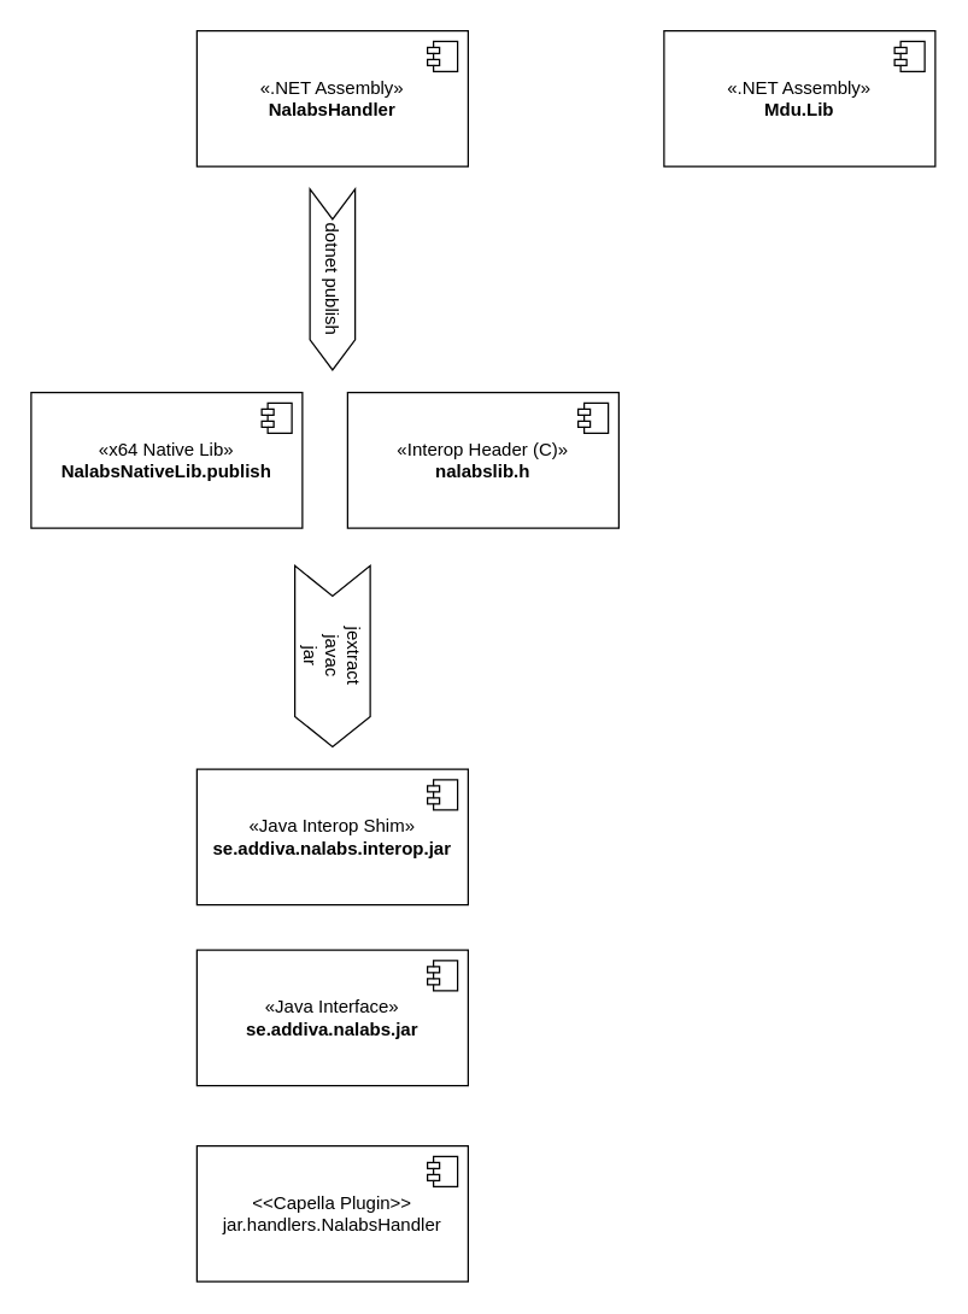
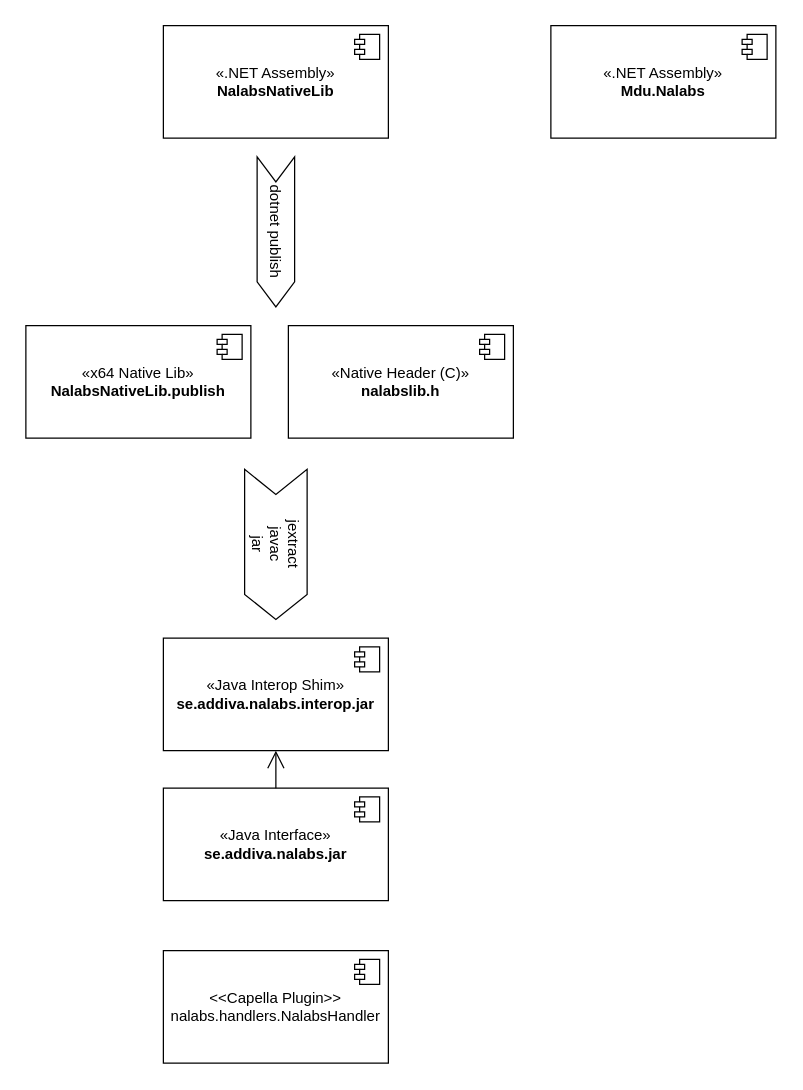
  <mxCell id="0" />
  <mxCell id="1" parent="0" />
- <mxCell id="2" value="«.NET Assembly»&lt;br&gt;&lt;b&gt;NalabsHandler&lt;/b&gt;" style="html=1;dropTarget=0;whiteSpace=wrap;" parent="1" vertex="1"><mxGeometry x="130" y="20" width="180" height="90" as="geometry" /></mxCell>
+ <mxCell id="2" value="«.NET Assembly»&lt;br&gt;&lt;b&gt;NalabsNativeLib&lt;/b&gt;" style="html=1;dropTarget=0;whiteSpace=wrap;" parent="1" vertex="1"><mxGeometry x="130" y="20" width="180" height="90" as="geometry" /></mxCell>
  <mxCell id="3" value="" style="shape=module;jettyWidth=8;jettyHeight=4;" parent="2" vertex="1"><mxGeometry x="1" width="20" height="20" relative="1" as="geometry"><mxPoint x="-27" y="7" as="offset" /></mxGeometry></mxCell>
  <mxCell id="4" value="«x64 Native Lib»&lt;br&gt;&lt;b&gt;NalabsNativeLib.publish&lt;/b&gt;" style="html=1;dropTarget=0;whiteSpace=wrap;" parent="1" vertex="1"><mxGeometry x="20" y="260" width="180" height="90" as="geometry" /></mxCell>
  <mxCell id="5" value="" style="shape=module;jettyWidth=8;jettyHeight=4;" parent="4" vertex="1"><mxGeometry x="1" width="20" height="20" relative="1" as="geometry"><mxPoint x="-27" y="7" as="offset" /></mxGeometry></mxCell>
  <mxCell id="6" value="«Java Interop Shim»&lt;br&gt;&lt;b&gt;se.addiva.nalabs.interop.jar&lt;/b&gt;" style="html=1;dropTarget=0;whiteSpace=wrap;" parent="1" vertex="1"><mxGeometry x="130" y="510" width="180" height="90" as="geometry" /></mxCell>
  <mxCell id="7" value="" style="shape=module;jettyWidth=8;jettyHeight=4;" parent="6" vertex="1"><mxGeometry x="1" width="20" height="20" relative="1" as="geometry"><mxPoint x="-27" y="7" as="offset" /></mxGeometry></mxCell>
- <mxCell id="8" value="«Interop Header (C)»&lt;br&gt;&lt;b&gt;nalabslib.h&lt;/b&gt;" style="html=1;dropTarget=0;whiteSpace=wrap;" parent="1" vertex="1"><mxGeometry x="230" y="260" width="180" height="90" as="geometry" /></mxCell>
+ <mxCell id="8" value="«Native Header (C)»&lt;br&gt;&lt;b&gt;nalabslib.h&lt;/b&gt;" style="html=1;dropTarget=0;whiteSpace=wrap;" parent="1" vertex="1"><mxGeometry x="230" y="260" width="180" height="90" as="geometry" /></mxCell>
  <mxCell id="9" value="" style="shape=module;jettyWidth=8;jettyHeight=4;" parent="8" vertex="1"><mxGeometry x="1" width="20" height="20" relative="1" as="geometry"><mxPoint x="-27" y="7" as="offset" /></mxGeometry></mxCell>
  <mxCell id="10" value="«Java Interface»&lt;br&gt;&lt;b&gt;se.addiva.nalabs.jar&lt;/b&gt;" style="html=1;dropTarget=0;whiteSpace=wrap;" parent="1" vertex="1"><mxGeometry x="130" y="630" width="180" height="90" as="geometry" /></mxCell>
  <mxCell id="11" value="" style="shape=module;jettyWidth=8;jettyHeight=4;" parent="10" vertex="1"><mxGeometry x="1" width="20" height="20" relative="1" as="geometry"><mxPoint x="-27" y="7" as="offset" /></mxGeometry></mxCell>
  <mxCell id="12" value="dotnet publish" style="shape=step;perimeter=stepPerimeter;whiteSpace=wrap;html=1;fixedSize=1;rotation=90;" parent="1" vertex="1"><mxGeometry x="160" y="170" width="120" height="30" as="geometry" /></mxCell>
  <mxCell id="13" value="jextract&lt;br&gt;javac&lt;br&gt;jar" style="shape=step;perimeter=stepPerimeter;whiteSpace=wrap;html=1;fixedSize=1;rotation=90;" parent="1" vertex="1"><mxGeometry x="160" y="410" width="120" height="50" as="geometry" /></mxCell>
- <mxCell id="14" value="&lt;div&gt;&amp;lt;&amp;lt;Capella Plugin&amp;gt;&amp;gt;&lt;/div&gt;jar.handlers.NalabsHandler" style="html=1;dropTarget=0;whiteSpace=wrap;" parent="1" vertex="1"><mxGeometry x="130" y="760" width="180" height="90" as="geometry" /></mxCell>
+ <mxCell id="14" value="&lt;div&gt;&amp;lt;&amp;lt;Capella Plugin&amp;gt;&amp;gt;&lt;/div&gt;nalabs.handlers.NalabsHandler" style="html=1;dropTarget=0;whiteSpace=wrap;" parent="1" vertex="1"><mxGeometry x="130" y="760" width="180" height="90" as="geometry" /></mxCell>
  <mxCell id="15" value="" style="shape=module;jettyWidth=8;jettyHeight=4;" parent="14" vertex="1"><mxGeometry x="1" width="20" height="20" relative="1" as="geometry"><mxPoint x="-27" y="7" as="offset" /></mxGeometry></mxCell>
- <mxCell id="17" value="«.NET Assembly»&lt;br&gt;&lt;b&gt;Mdu.Lib&lt;/b&gt;" style="html=1;dropTarget=0;whiteSpace=wrap;" parent="1" vertex="1"><mxGeometry x="440" y="20" width="180" height="90" as="geometry" /></mxCell>
+ <mxCell id="16" value="" style="endArrow=open;endFill=1;endSize=12;html=1;rounded=0;exitX=0.5;exitY=0;exitDx=0;exitDy=0;entryX=0.5;entryY=1;entryDx=0;entryDy=0;" parent="1" source="10" target="6" edge="1"><mxGeometry width="160" relative="1" as="geometry"><mxPoint x="460" y="560" as="sourcePoint" /><mxPoint x="620" y="560" as="targetPoint" /></mxGeometry></mxCell>
+ <mxCell id="17" value="«.NET Assembly»&lt;br&gt;&lt;b&gt;Mdu.Nalabs&lt;/b&gt;" style="html=1;dropTarget=0;whiteSpace=wrap;" parent="1" vertex="1"><mxGeometry x="440" y="20" width="180" height="90" as="geometry" /></mxCell>
  <mxCell id="18" value="" style="shape=module;jettyWidth=8;jettyHeight=4;" parent="17" vertex="1"><mxGeometry x="1" width="20" height="20" relative="1" as="geometry"><mxPoint x="-27" y="7" as="offset" /></mxGeometry></mxCell>
